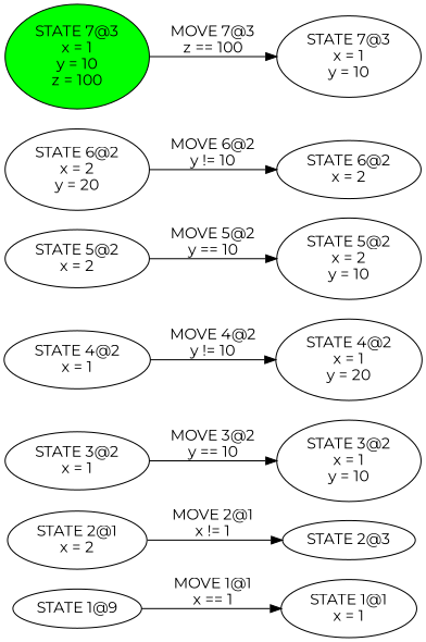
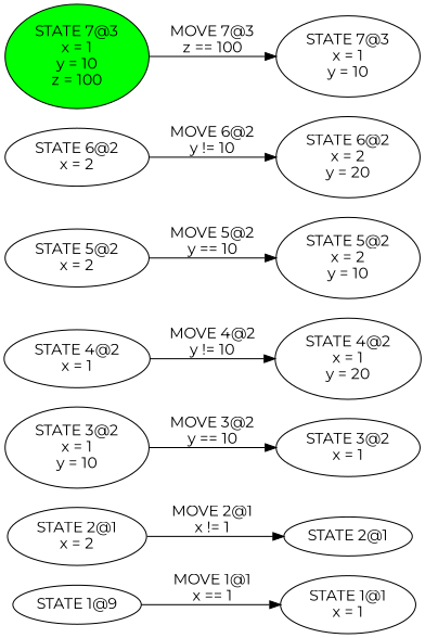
  digraph {
    fontname=Montserrat
    rankdir=LR
    splines=line
    node [fontname=Montserrat]
    edge [fontname=Montserrat]
    n1 [label="STATE 1@9"]
    "STATE 1@1\nx = 1\n"
    "STATE 2@1\nx = 2\n"
-   "STATE 2@1\n" [label="STATE 2@3"]
+   "STATE 2@1\n"
    "STATE 3@2\nx = 1\n"
    "STATE 3@2\nx = 1\ny = 10\n"
    "STATE 4@2\nx = 1\n"
    "STATE 4@2\nx = 1\ny = 20\n"
    "STATE 5@2\nx = 2\n"
    "STATE 5@2\nx = 2\ny = 10\n"
    "STATE 6@2\nx = 2\n"
    "STATE 6@2\nx = 2\ny = 20\n"
    "STATE 7@3\nx = 1\ny = 10\nz = 100\n" [fillcolor=green style=filled]
    "STATE 7@3\nx = 1\ny = 10\n"
    n1 -> "STATE 1@1\nx = 1\n" [label="MOVE 1@1\nx == 1"]
    "STATE 2@1\nx = 2\n" -> "STATE 2@1\n" [label="MOVE 2@1\nx != 1"]
-   "STATE 3@2\nx = 1\n" -> "STATE 3@2\nx = 1\ny = 10\n" [label="MOVE 3@2\ny == 10"]
+   "STATE 3@2\nx = 1\ny = 10\n" -> "STATE 3@2\nx = 1\n" [label="MOVE 3@2\ny == 10"]
    "STATE 4@2\nx = 1\n" -> "STATE 4@2\nx = 1\ny = 20\n" [label="MOVE 4@2\ny != 10"]
    "STATE 5@2\nx = 2\n" -> "STATE 5@2\nx = 2\ny = 10\n" [label="MOVE 5@2\ny == 10"]
-   "STATE 6@2\nx = 2\ny = 20\n" -> "STATE 6@2\nx = 2\n" [label="MOVE 6@2\ny != 10"]
+   "STATE 6@2\nx = 2\n" -> "STATE 6@2\nx = 2\ny = 20\n" [label="MOVE 6@2\ny != 10"]
    "STATE 7@3\nx = 1\ny = 10\nz = 100\n" -> "STATE 7@3\nx = 1\ny = 10\n" [label="MOVE 7@3\nz == 100"]
  }
